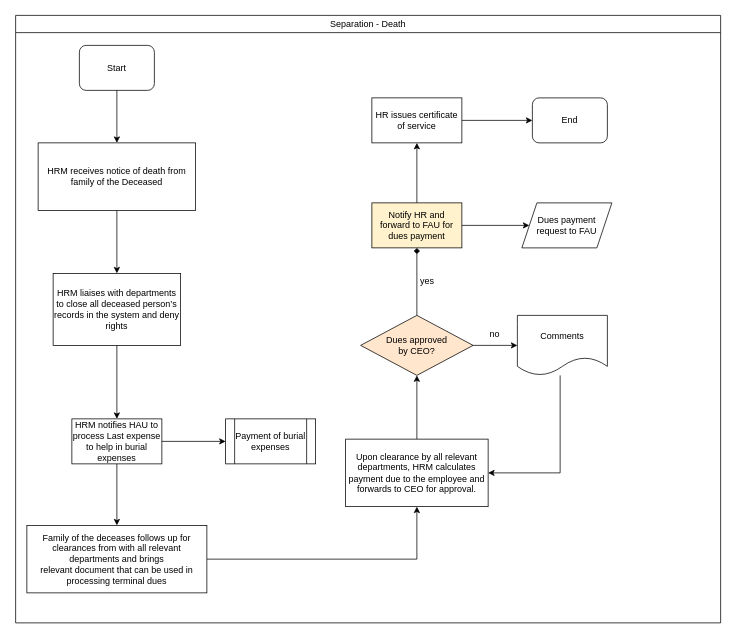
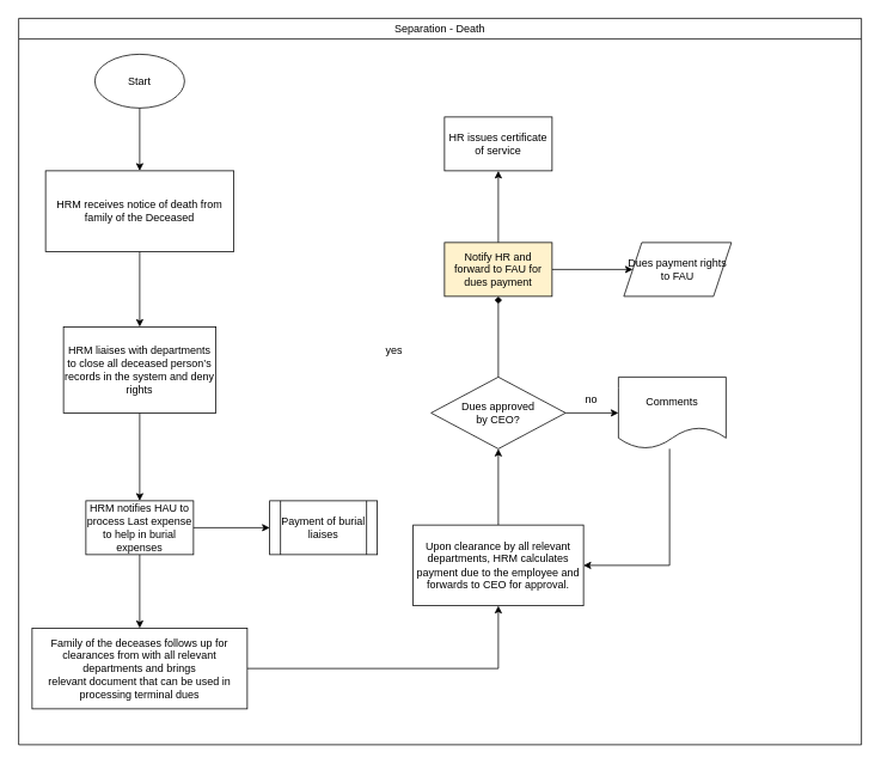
  <mxCell id="0" />
  <mxCell id="1" parent="0" />
  <mxCell id="2" value="Separation - Death" style="swimlane;fontStyle=0" vertex="1" parent="1"><mxGeometry x="20" y="20" width="940" height="810" as="geometry" /></mxCell>
- <mxCell id="3" value="Start" style="rounded=1;whiteSpace=wrap;html=1;" vertex="1" parent="2"><mxGeometry x="85" y="40" width="100" height="60" as="geometry" /></mxCell>
+ <mxCell id="3" value="Start" style="ellipse;whiteSpace=wrap;html=1;" vertex="1" parent="2"><mxGeometry x="85" y="40" width="100" height="60" as="geometry" /></mxCell>
  <mxCell id="4" value="" style="edgeStyle=orthogonalEdgeStyle;rounded=0;orthogonalLoop=1;jettySize=auto;html=1;" edge="1" parent="2" source="5" target="8"><mxGeometry relative="1" as="geometry" /></mxCell>
  <mxCell id="5" value="&lt;span lang=&quot;EN-GB&quot;&gt;HRM receives notice of death from &lt;/span&gt;&lt;span lang=&quot;EN-GB&quot;&gt;&lt;span lang=&quot;EN-GB&quot;&gt;family of the Deceased&lt;/span&gt;&lt;br&gt;&lt;/span&gt;" style="rounded=0;whiteSpace=wrap;html=1;" vertex="1" parent="2"><mxGeometry x="30" y="170" width="210" height="90" as="geometry" /></mxCell>
  <mxCell id="6" value="" style="edgeStyle=orthogonalEdgeStyle;rounded=0;orthogonalLoop=1;jettySize=auto;html=1;" edge="1" parent="2" source="3" target="5"><mxGeometry relative="1" as="geometry"><mxPoint x="135" y="180" as="targetPoint" /></mxGeometry></mxCell>
  <mxCell id="7" value="" style="edgeStyle=orthogonalEdgeStyle;rounded=0;orthogonalLoop=1;jettySize=auto;html=1;" edge="1" parent="2" source="8" target="28"><mxGeometry relative="1" as="geometry" /></mxCell>
  <mxCell id="8" value="&lt;span lang=&quot;EN-GB&quot;&gt;HRM liaises with departments to close all deceased person’s records in the system and deny rights&lt;/span&gt;" style="rounded=0;whiteSpace=wrap;html=1;" vertex="1" parent="2"><mxGeometry x="50" y="344" width="170" height="96" as="geometry" /></mxCell>
  <mxCell id="9" value="" style="edgeStyle=orthogonalEdgeStyle;rounded=0;orthogonalLoop=1;jettySize=auto;html=1;" edge="1" parent="2" source="10" target="12"><mxGeometry relative="1" as="geometry" /></mxCell>
  <mxCell id="10" value="&lt;span lang=&quot;EN-GB&quot;&gt;Family of the deceases follows up for clearances from with all relevant departments and brings &lt;/span&gt;&lt;br&gt;&lt;span lang=&quot;EN-GB&quot;&gt;&lt;span lang=&quot;EN-GB&quot;&gt;relevant document that can be used in processing terminal dues&lt;/span&gt;&lt;/span&gt;" style="rounded=0;whiteSpace=wrap;html=1;" vertex="1" parent="2"><mxGeometry x="15" y="680" width="240" height="90" as="geometry" /></mxCell>
  <mxCell id="11" value="" style="edgeStyle=orthogonalEdgeStyle;rounded=0;orthogonalLoop=1;jettySize=auto;html=1;" edge="1" parent="2" source="12" target="15"><mxGeometry relative="1" as="geometry" /></mxCell>
  <mxCell id="12" value="&lt;span lang=&quot;EN-GB&quot;&gt;Upon clearance by all relevant departments, HRM calculates payment due to the employee and forwards to CEO for approval.&lt;/span&gt;" style="rounded=0;whiteSpace=wrap;html=1;" vertex="1" parent="2"><mxGeometry x="440" y="565" width="190" height="90" as="geometry" /></mxCell>
  <mxCell id="13" value="" style="edgeStyle=orthogonalEdgeStyle;rounded=0;orthogonalLoop=1;jettySize=auto;html=1;" edge="1" parent="2" source="15" target="17"><mxGeometry relative="1" as="geometry" /></mxCell>
  <mxCell id="14" value="" style="edgeStyle=orthogonalEdgeStyle;rounded=0;orthogonalLoop=1;jettySize=auto;html=1;endArrow=diamond;" edge="1" parent="2" source="15" target="20"><mxGeometry relative="1" as="geometry" /></mxCell>
- <mxCell id="15" value="&lt;div&gt;Dues approved&lt;/div&gt;&lt;div&gt; by CEO?&lt;/div&gt;" style="rhombus;whiteSpace=wrap;html=1;rounded=0;fillColor=#ffe6cc;" vertex="1" parent="2"><mxGeometry x="460" y="400" width="150" height="80" as="geometry" /></mxCell>
+ <mxCell id="15" value="&lt;div&gt;Dues approved&lt;/div&gt;&lt;div&gt; by CEO?&lt;/div&gt;" style="rhombus;whiteSpace=wrap;html=1;rounded=0;" vertex="1" parent="2"><mxGeometry x="460" y="400" width="150" height="80" as="geometry" /></mxCell>
  <mxCell id="16" value="" style="edgeStyle=orthogonalEdgeStyle;rounded=0;orthogonalLoop=1;jettySize=auto;html=1;entryX=1;entryY=0.5;entryDx=0;entryDy=0;exitX=0.475;exitY=1;exitDx=0;exitDy=0;exitPerimeter=0;" edge="1" parent="2" source="17" target="12"><mxGeometry relative="1" as="geometry"><mxPoint x="729" y="570" as="targetPoint" /></mxGeometry></mxCell>
  <mxCell id="17" value="Comments" style="shape=document;whiteSpace=wrap;html=1;boundedLbl=1;rounded=0;" vertex="1" parent="2"><mxGeometry x="669" y="400" width="120" height="80" as="geometry" /></mxCell>
  <mxCell id="18" value="" style="edgeStyle=orthogonalEdgeStyle;rounded=0;orthogonalLoop=1;jettySize=auto;html=1;" edge="1" parent="2" source="20" target="23"><mxGeometry relative="1" as="geometry" /></mxCell>
  <mxCell id="19" value="" style="edgeStyle=orthogonalEdgeStyle;rounded=0;orthogonalLoop=1;jettySize=auto;html=1;" edge="1" parent="2" source="20" target="25"><mxGeometry relative="1" as="geometry" /></mxCell>
  <mxCell id="20" value="Notify HR and forward to FAU for dues payment" style="whiteSpace=wrap;html=1;rounded=0;fillColor=#fff2cc;" vertex="1" parent="2"><mxGeometry x="475" y="250" width="120" height="60" as="geometry" /></mxCell>
- <mxCell id="21" value="yes" style="text;html=1;strokeColor=none;fillColor=none;align=center;verticalAlign=middle;whiteSpace=wrap;rounded=0;" vertex="1" parent="2"><mxGeometry x="529" y="345" width="40" height="20" as="geometry" /></mxCell>
- <mxCell id="22" value="" style="edgeStyle=orthogonalEdgeStyle;rounded=0;orthogonalLoop=1;jettySize=auto;html=1;entryX=0;entryY=0.5;entryDx=0;entryDy=0;" edge="1" parent="2" source="23" target="24"><mxGeometry relative="1" as="geometry"><mxPoint x="675" y="140" as="targetPoint" /></mxGeometry></mxCell>
+ <mxCell id="21" value="yes" style="text;html=1;strokeColor=none;fillColor=none;align=center;verticalAlign=middle;whiteSpace=wrap;rounded=0;" vertex="1" parent="2"><mxGeometry x="399" y="360" width="40" height="20" as="geometry" /></mxCell>
  <mxCell id="23" value="HR issues certificate of service" style="whiteSpace=wrap;html=1;rounded=0;" vertex="1" parent="2"><mxGeometry x="475" y="110" width="120" height="60" as="geometry" /></mxCell>
- <mxCell id="24" value="End" style="rounded=1;whiteSpace=wrap;html=1;" vertex="1" parent="2"><mxGeometry x="689" y="110" width="100" height="60" as="geometry" /></mxCell>
- <mxCell id="25" value="Dues payment request to FAU" style="shape=parallelogram;perimeter=parallelogramPerimeter;whiteSpace=wrap;html=1;fixedSize=1;rounded=0;" vertex="1" parent="2"><mxGeometry x="675" y="250" width="120" height="60" as="geometry" /></mxCell>
+ <mxCell id="25" value="Dues payment rights to FAU" style="shape=parallelogram;perimeter=parallelogramPerimeter;whiteSpace=wrap;html=1;fixedSize=1;rounded=0;" vertex="1" parent="2"><mxGeometry x="675" y="250" width="120" height="60" as="geometry" /></mxCell>
  <mxCell id="26" value="no" style="text;html=1;strokeColor=none;fillColor=none;align=center;verticalAlign=middle;whiteSpace=wrap;rounded=0;" vertex="1" parent="2"><mxGeometry x="619" y="415" width="40" height="20" as="geometry" /></mxCell>
  <mxCell id="27" value="" style="edgeStyle=orthogonalEdgeStyle;rounded=0;orthogonalLoop=1;jettySize=auto;html=1;" edge="1" parent="2" source="28" target="10"><mxGeometry relative="1" as="geometry" /></mxCell>
  <mxCell id="28" value="&lt;span lang=&quot;EN-GB&quot;&gt;HRM notifies HAU to process Last expense to help in burial expenses&lt;/span&gt;" style="whiteSpace=wrap;html=1;rounded=0;" vertex="1" parent="2"><mxGeometry x="75" y="538" width="120" height="60" as="geometry" /></mxCell>
- <mxCell id="29" value="Payment of burial expenses" style="shape=process;whiteSpace=wrap;html=1;backgroundOutline=1;" vertex="1" parent="1"><mxGeometry x="300" y="558" width="120" height="60" as="geometry" /></mxCell>
+ <mxCell id="29" value="Payment of burial liaises" style="shape=process;whiteSpace=wrap;html=1;backgroundOutline=1;" vertex="1" parent="1"><mxGeometry x="300" y="558" width="120" height="60" as="geometry" /></mxCell>
  <mxCell id="30" value="" style="edgeStyle=orthogonalEdgeStyle;rounded=0;orthogonalLoop=1;jettySize=auto;html=1;" edge="1" parent="1" source="28" target="29"><mxGeometry relative="1" as="geometry"><mxPoint x="305" y="588" as="targetPoint" /></mxGeometry></mxCell>
